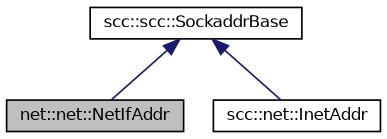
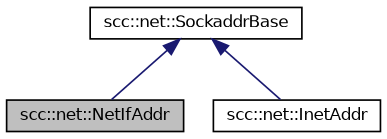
  digraph {
    node [color=black fillcolor=white fontname=Helvetica fontsize=10 shape=record style=filled]
    edge [color=midnightblue dir=back fontname=Helvetica fontsize=10 labelfontname=Helvetica labelfontsize=10 style=solid]
-   n1 [fillcolor=grey75 fontcolor=black height=0.2 label="net::net::NetIfAddr" width=0.4]
+   n1 [fillcolor=grey75 fontcolor=black height=0.2 label="scc::net::NetIfAddr" width=0.4]
    n2 [height=0.2 label="scc::net::InetAddr" width=0.4]
-   n3 [height=0.2 label="scc::scc::SockaddrBase" width=0.4]
+   n3 [height=0.2 label="scc::net::SockaddrBase" width=0.4]
    n3 -> n1
    n3 -> n2
  }
